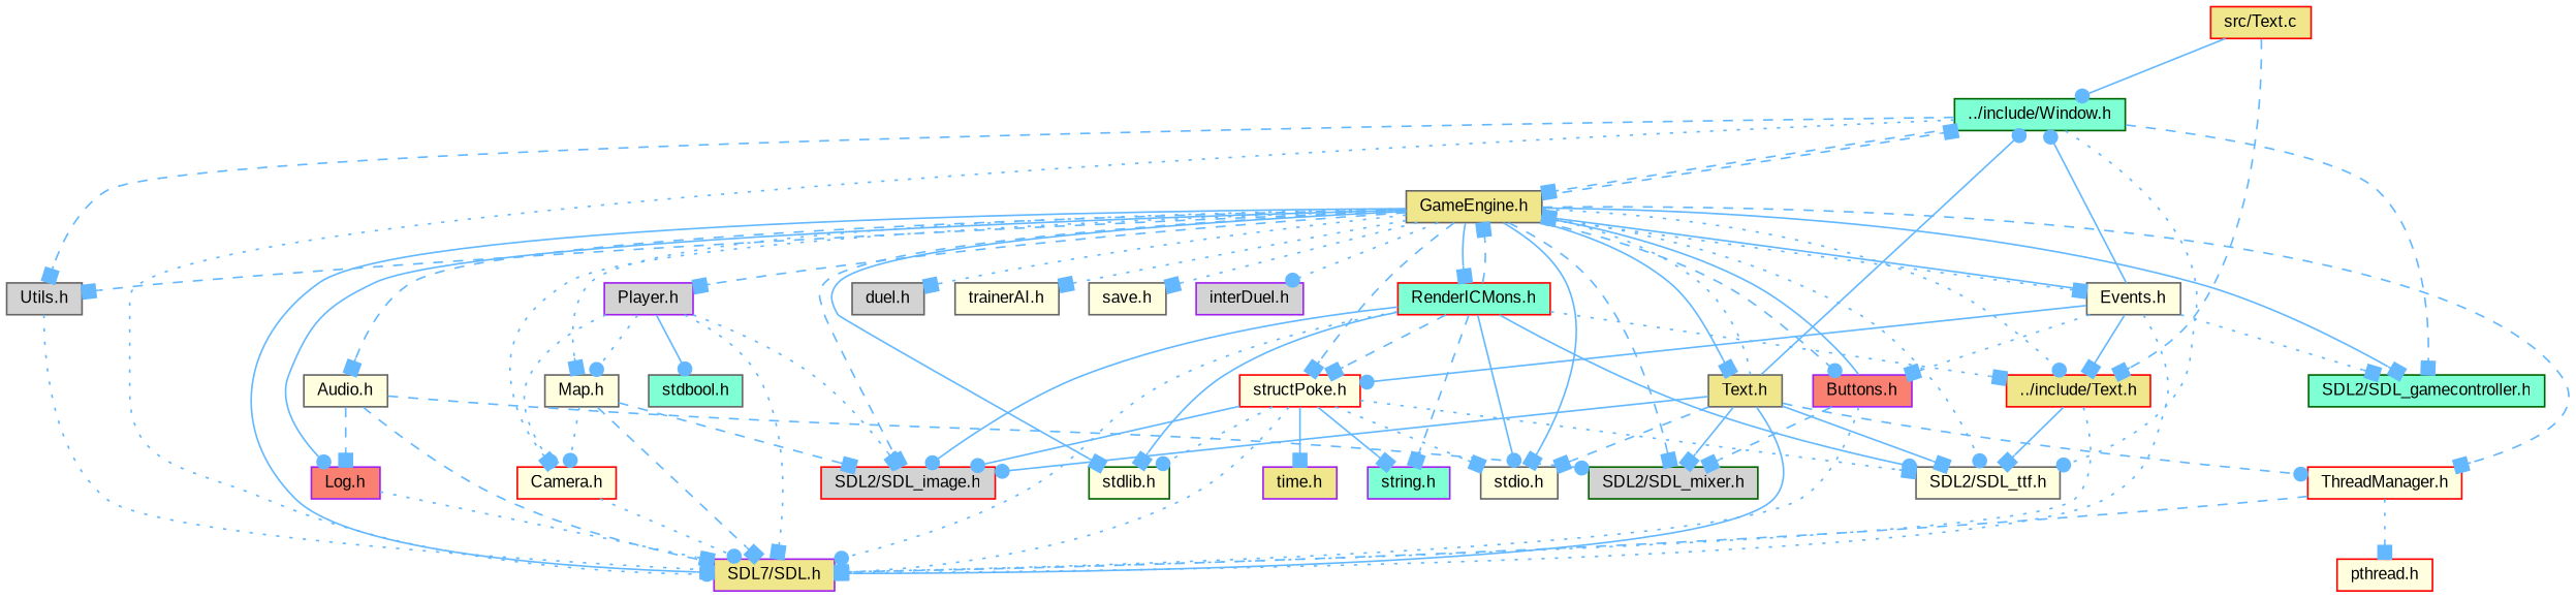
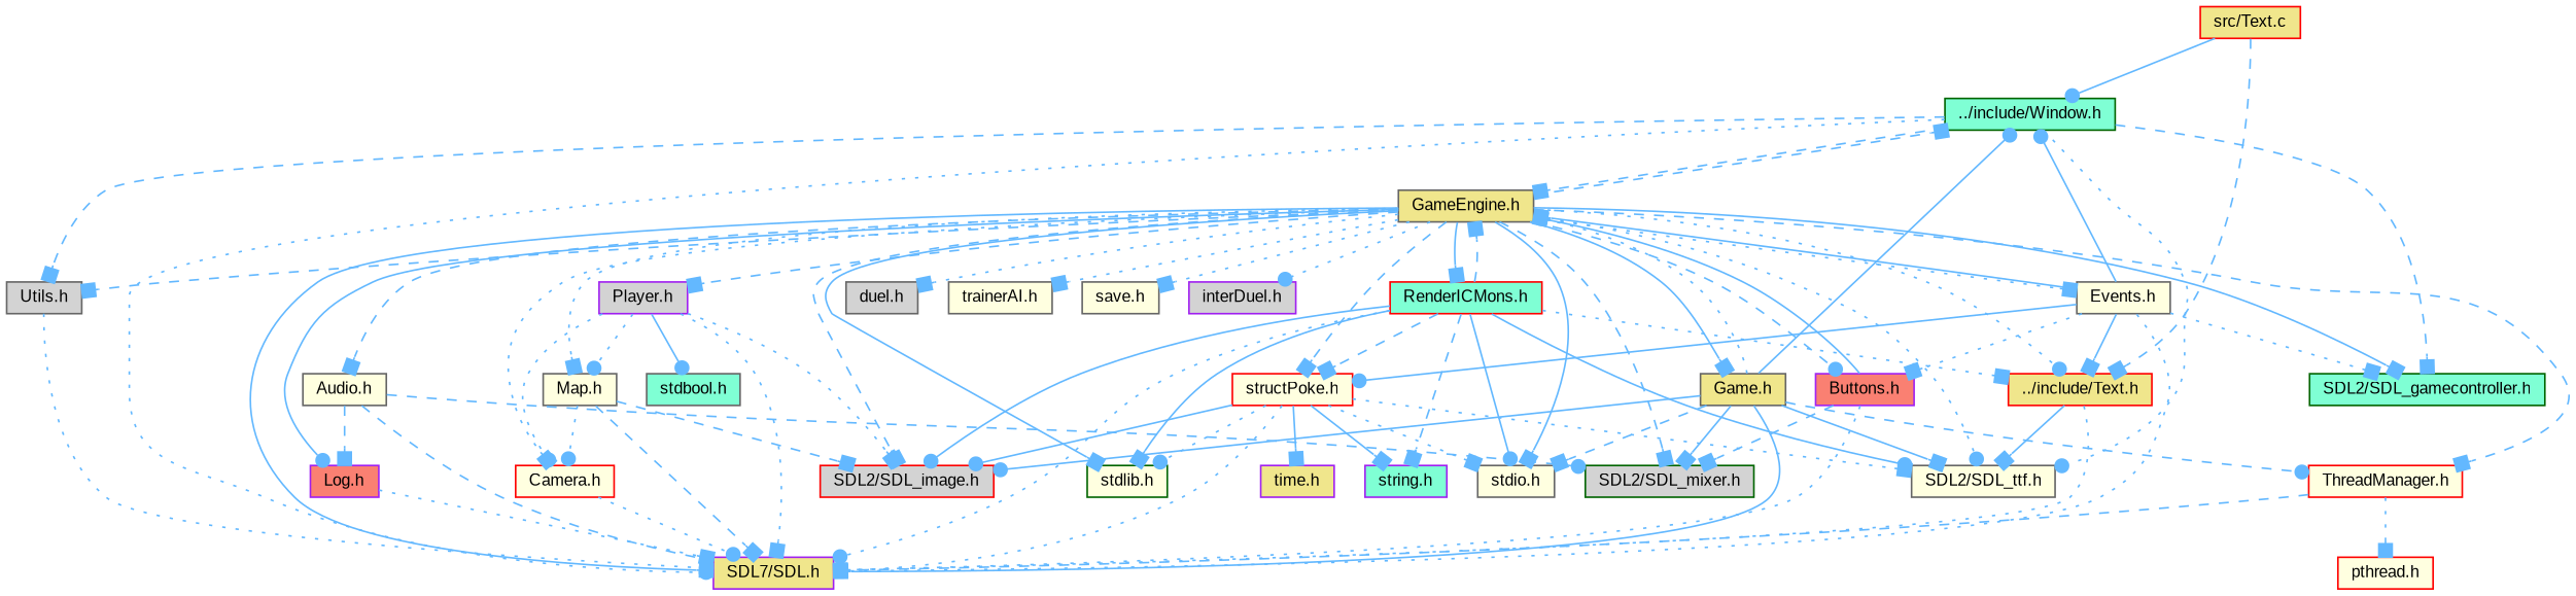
  digraph {
    fontname="Liberation Sans"
    node [color=gray40 fillcolor=lightyellow fontname="Liberation Sans" fontsize=10 shape=box style=filled]
    edge [arrowhead=box color=steelblue1 fontname="Liberation Sans" fontsize=10 labelfontname=Helvetica labelfontsize=10 style=dotted]
    n1 [color=red fillcolor=khaki fontcolor=black height=0.2 label="src/Text.c" width=0.4]
    n2 [color=red fillcolor=khaki height=0.2 label="../include/Text.h" width=0.4]
    n3 [color=darkgreen fillcolor=aquamarine height=0.2 label="../include/Window.h" width=0.4]
    n4 [color=purple fillcolor=khaki height=0.2 label="SDL7/SDL.h" width=0.4]
    n5 [height=0.2 label="SDL2/SDL_ttf.h" width=0.4]
    n6 [color=darkgreen fillcolor=aquamarine height=0.2 label="SDL2/SDL_gamecontroller.h" width=0.4]
    n7 [fillcolor=khaki height=0.2 label="GameEngine.h" width=0.4]
    n8 [fillcolor=lightgrey height=0.2 label="Utils.h" width=0.4]
    n9 [color=darkgreen fillcolor=lightgrey height=0.2 label="SDL2/SDL_mixer.h" width=0.4]
    n10 [color=red fillcolor=lightgrey height=0.2 label="SDL2/SDL_image.h" width=0.4]
    n11 [height=0.2 label="stdio.h" width=0.4]
    n12 [color=darkgreen height=0.2 label="stdlib.h" width=0.4]
    n13 [color=purple fillcolor=salmon height=0.2 label="Log.h" width=0.4]
    n14 [height=0.2 label="Audio.h" width=0.4]
    n15 [color=purple fillcolor=salmon height=0.2 label="Buttons.h" width=0.4]
    n16 [color=red height=0.2 label="structPoke.h" width=0.4]
    n17 [fillcolor=lightgrey height=0.2 label="duel.h" width=0.4]
    n18 [height=0.2 label="trainerAI.h" width=0.4]
    n19 [height=0.2 label="save.h" width=0.4]
    n20 [color=purple fillcolor=lightgrey height=0.2 label="interDuel.h" width=0.4]
    n21 [height=0.2 label="Map.h" width=0.4]
    n22 [color=red height=0.2 label="Camera.h" width=0.4]
    n23 [color=purple fillcolor=lightgrey height=0.2 label="Player.h" width=0.4]
    n24 [color=red height=0.2 label="ThreadManager.h" width=0.4]
-   n25 [fillcolor=khaki height=0.2 label="Text.h" width=0.4]
+   n25 [fillcolor=khaki height=0.2 label="Game.h" width=0.4]
    n26 [height=0.2 label="Events.h" width=0.4]
    n27 [color=red fillcolor=aquamarine height=0.2 label="RenderICMons.h" width=0.4]
    n28 [color=purple fillcolor=khaki height=0.2 label="time.h" width=0.4]
    n29 [color=purple fillcolor=aquamarine height=0.2 label="string.h" width=0.4]
    n30 [fillcolor=aquamarine height=0.2 label="stdbool.h" width=0.4]
    n31 [color=red height=0.2 label="pthread.h" width=0.4]
    n1 -> n2 [style=dashed]
    n1 -> n3 [arrowhead=dot style=solid]
    n2 -> n4
    n2 -> n5 [style=solid]
    n3 -> n4 [arrowhead=dot]
    n3 -> n5 [arrowhead=dot]
    n3 -> n6 [style=dashed]
    n3 -> n7 [style=dashed]
    n3 -> n8 [style=dashed]
    n7 -> n2 [arrowhead=dot]
    n7 -> n3 [style=dashed]
    n7 -> n4 [style=solid]
    n7 -> n5 [arrowhead=dot]
    n7 -> n6 [style=solid]
    n7 -> n8 [style=dashed]
    n7 -> n9 [style=dashed]
    n7 -> n10 [style=dashed]
    n7 -> n11 [style=solid]
    n7 -> n12 [style=solid]
    n7 -> n13 [arrowhead=dot style=solid]
    n7 -> n14 [style=dashed]
    n7 -> n15 [arrowhead=dot style=dashed]
    n7 -> n16 [style=dashed]
    n7 -> n17
    n7 -> n18
    n7 -> n19
    n7 -> n20 [arrowhead=dot]
    n7 -> n21
    n7 -> n22
    n7 -> n23 [style=dashed]
    n7 -> n24 [style=dashed]
    n7 -> n25 [style=solid]
    n7 -> n26
    n7 -> n27 [style=solid]
    n8 -> n4 [arrowhead=dot]
    n13 -> n4
    n14 -> n4 [arrowhead=dot style=dashed]
    n14 -> n9 [arrowhead=dot style=dashed]
    n14 -> n13 [style=dashed]
    n15 -> n4 [arrowhead=dot]
    n15 -> n7 [arrowhead=dot style=solid]
    n15 -> n9 [style=dashed]
    n16 -> n4
    n16 -> n5
    n16 -> n10 [arrowhead=dot style=solid]
    n16 -> n11
    n16 -> n12 [arrowhead=dot]
    n16 -> n28 [style=solid]
    n16 -> n29 [style=solid]
    n21 -> n4 [style=dashed]
    n21 -> n10 [style=dashed]
    n21 -> n22 [arrowhead=dot]
    n22 -> n4 [arrowhead=dot]
    n23 -> n4
    n23 -> n10
    n23 -> n21 [arrowhead=dot]
    n23 -> n22 [arrowhead=dot]
    n23 -> n30 [arrowhead=dot style=solid]
    n24 -> n4 [style=dashed]
    n24 -> n31
    n25 -> n3 [arrowhead=dot style=solid]
    n25 -> n4 [style=solid]
    n25 -> n5 [style=solid]
    n25 -> n7
    n25 -> n9 [style=solid]
    n25 -> n10 [arrowhead=dot style=solid]
    n25 -> n11 [style=dashed]
    n25 -> n24 [arrowhead=dot style=dashed]
    n26 -> n2 [style=solid]
    n26 -> n3 [arrowhead=dot style=solid]
    n26 -> n4 [arrowhead=dot]
    n26 -> n6
    n26 -> n7 [style=solid]
    n26 -> n15
    n26 -> n16 [arrowhead=dot style=solid]
    n27 -> n2
    n27 -> n4 [arrowhead=dot]
    n27 -> n5 [arrowhead=dot style=solid]
    n27 -> n7 [style=dashed]
    n27 -> n10 [arrowhead=dot style=solid]
    n27 -> n11 [arrowhead=dot style=solid]
    n27 -> n12 [style=solid]
    n27 -> n16 [style=dashed]
    n27 -> n29 [style=dashed]
  }
